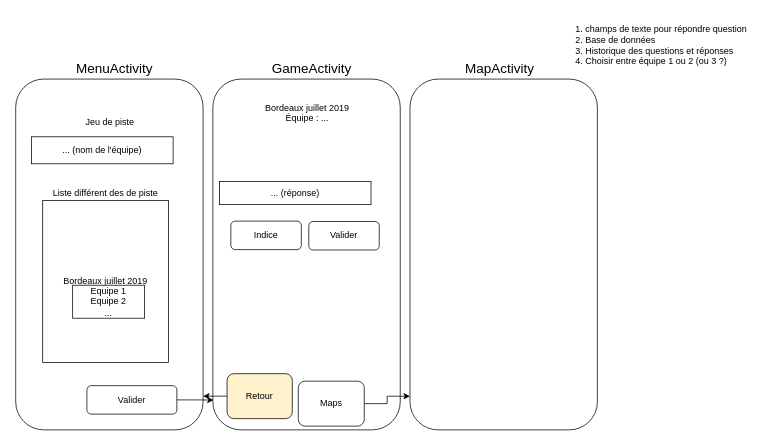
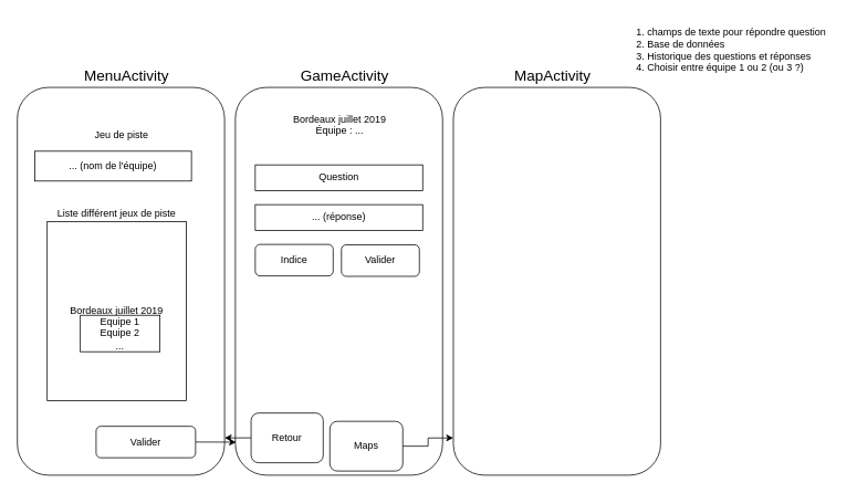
  <mxCell id="0" />
  <mxCell id="1" parent="0" />
  <mxCell id="2" value="" style="rounded=1;whiteSpace=wrap;html=1;" vertex="1" parent="1"><mxGeometry x="20" y="105" width="250" height="468" as="geometry" /></mxCell>
  <mxCell id="3" value="&lt;div align=&quot;left&quot;&gt;&lt;ol&gt;&lt;li&gt;champs de texte pour répondre question&lt;/li&gt;&lt;li&gt;Base de données&lt;/li&gt;&lt;li&gt;Historique des questions et réponses&lt;/li&gt;&lt;li&gt;Choisir entre équipe 1 ou 2 (ou 3 ?)&lt;/li&gt;&lt;/ol&gt;&lt;/div&gt;" style="text;html=1;strokeColor=none;fillColor=none;align=center;verticalAlign=middle;whiteSpace=wrap;rounded=0;" vertex="1" parent="1"><mxGeometry x="725" y="20.5" width="286" height="79" as="geometry" /></mxCell>
  <mxCell id="4" value="" style="rounded=1;whiteSpace=wrap;html=1;" vertex="1" parent="1"><mxGeometry x="283" y="105" width="250" height="468" as="geometry" /></mxCell>
  <mxCell id="5" value="" style="rounded=1;whiteSpace=wrap;html=1;" vertex="1" parent="1"><mxGeometry x="546" y="105" width="250" height="468" as="geometry" /></mxCell>
  <mxCell id="6" value="&lt;font style=&quot;font-size: 18px&quot;&gt;MenuActivity&lt;/font&gt;" style="text;html=1;resizable=0;points=[];autosize=1;align=left;verticalAlign=top;spacingTop=-4;" vertex="1" parent="1"><mxGeometry x="99" y="79" width="112" height="16" as="geometry" /></mxCell>
  <mxCell id="7" value="Jeu de piste" style="text;html=1;strokeColor=none;fillColor=none;align=center;verticalAlign=middle;whiteSpace=wrap;rounded=0;" vertex="1" parent="1"><mxGeometry x="91" y="153" width="110" height="20" as="geometry" /></mxCell>
  <mxCell id="8" value="Bordeaux juillet 2019" style="rounded=0;whiteSpace=wrap;html=1;" vertex="1" parent="1"><mxGeometry x="56" y="267" width="168" height="216" as="geometry" /></mxCell>
- <mxCell id="9" value="Liste différent des de piste" style="text;html=1;strokeColor=none;fillColor=none;align=center;verticalAlign=middle;whiteSpace=wrap;rounded=0;" vertex="1" parent="1"><mxGeometry x="62" y="247" width="156" height="20" as="geometry" /></mxCell>
+ <mxCell id="9" value="Liste différent jeux de piste" style="text;html=1;strokeColor=none;fillColor=none;align=center;verticalAlign=middle;whiteSpace=wrap;rounded=0;" vertex="1" parent="1"><mxGeometry x="62" y="247" width="156" height="20" as="geometry" /></mxCell>
  <mxCell id="10" value="&lt;div&gt;Equipe 1&lt;/div&gt;&lt;div&gt;Equipe 2&lt;/div&gt;&lt;div&gt;...&lt;br&gt;&lt;/div&gt;" style="rounded=0;whiteSpace=wrap;html=1;" vertex="1" parent="1"><mxGeometry x="96" y="380" width="96" height="44" as="geometry" /></mxCell>
  <mxCell id="11" style="edgeStyle=orthogonalEdgeStyle;rounded=0;orthogonalLoop=1;jettySize=auto;html=1;exitX=1;exitY=0.5;exitDx=0;exitDy=0;entryX=0.004;entryY=0.915;entryDx=0;entryDy=0;entryPerimeter=0;" edge="1" parent="1" source="12" target="4"><mxGeometry relative="1" as="geometry" /></mxCell>
  <mxCell id="12" value="Valider" style="rounded=1;whiteSpace=wrap;html=1;" vertex="1" parent="1"><mxGeometry x="115" y="514" width="120" height="38" as="geometry" /></mxCell>
  <mxCell id="13" value="... (nom de l'équipe)" style="rounded=0;whiteSpace=wrap;html=1;" vertex="1" parent="1"><mxGeometry x="41" y="182" width="189" height="36" as="geometry" /></mxCell>
  <mxCell id="14" value="&lt;font style=&quot;font-size: 18px&quot;&gt;GameActivity&lt;/font&gt;" style="text;html=1;resizable=0;points=[];autosize=1;align=left;verticalAlign=top;spacingTop=-4;" vertex="1" parent="1"><mxGeometry x="360" y="79" width="116" height="16" as="geometry" /></mxCell>
  <mxCell id="15" value="&lt;font style=&quot;font-size: 18px&quot;&gt;MapActivity&lt;/font&gt;" style="text;html=1;resizable=0;points=[];autosize=1;align=left;verticalAlign=top;spacingTop=-4;" vertex="1" parent="1"><mxGeometry x="618" y="79" width="102" height="16" as="geometry" /></mxCell>
- <mxCell id="16" value="... (réponse)" style="rounded=0;whiteSpace=wrap;html=1;" vertex="1" parent="1"><mxGeometry x="292" y="241.5" width="202" height="31" as="geometry" /></mxCell>
+ <mxCell id="16" value="... (réponse)" style="rounded=0;whiteSpace=wrap;html=1;" vertex="1" parent="1"><mxGeometry x="307" y="246.5" width="202" height="31" as="geometry" /></mxCell>
+ <mxCell id="17" value="Question" style="rounded=0;whiteSpace=wrap;html=1;" vertex="1" parent="1"><mxGeometry x="307" y="198.5" width="202" height="31" as="geometry" /></mxCell>
  <mxCell id="18" value="Valider" style="rounded=1;whiteSpace=wrap;html=1;" vertex="1" parent="1"><mxGeometry x="411" y="295" width="94" height="38" as="geometry" /></mxCell>
  <mxCell id="19" value="Indice" style="rounded=1;whiteSpace=wrap;html=1;" vertex="1" parent="1"><mxGeometry x="307" y="294.5" width="94" height="38" as="geometry" /></mxCell>
  <mxCell id="20" value="&lt;div&gt;Bordeaux juillet 2019&lt;/div&gt;&lt;div align=&quot;center&quot;&gt;Équipe : ...&lt;/div&gt;" style="text;html=1;" vertex="1" parent="1"><mxGeometry x="351" y="130" width="121" height="28" as="geometry" /></mxCell>
  <mxCell id="21" style="edgeStyle=orthogonalEdgeStyle;rounded=0;orthogonalLoop=1;jettySize=auto;html=1;exitX=1;exitY=0.5;exitDx=0;exitDy=0;entryX=0;entryY=0.904;entryDx=0;entryDy=0;entryPerimeter=0;" edge="1" parent="1" source="22" target="5"><mxGeometry relative="1" as="geometry" /></mxCell>
  <mxCell id="22" value="Maps" style="rounded=1;whiteSpace=wrap;html=1;" vertex="1" parent="1"><mxGeometry x="397" y="508" width="88" height="60" as="geometry" /></mxCell>
  <mxCell id="23" style="edgeStyle=orthogonalEdgeStyle;rounded=0;orthogonalLoop=1;jettySize=auto;html=1;exitX=0;exitY=0.5;exitDx=0;exitDy=0;" edge="1" parent="1" source="24"><mxGeometry relative="1" as="geometry"><mxPoint x="270" y="528" as="targetPoint" /></mxGeometry></mxCell>
- <mxCell id="24" value="Retour" style="rounded=1;whiteSpace=wrap;html=1;fillColor=#fff2cc;" vertex="1" parent="1"><mxGeometry x="302" y="498" width="87" height="60" as="geometry" /></mxCell>
+ <mxCell id="24" value="Retour" style="rounded=1;whiteSpace=wrap;html=1;" vertex="1" parent="1"><mxGeometry x="302" y="498" width="87" height="60" as="geometry" /></mxCell>
